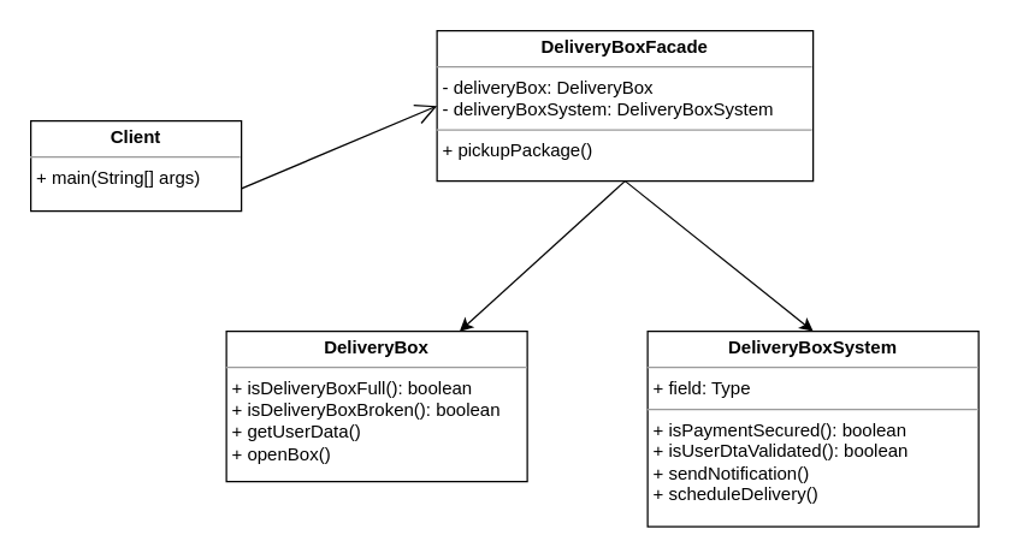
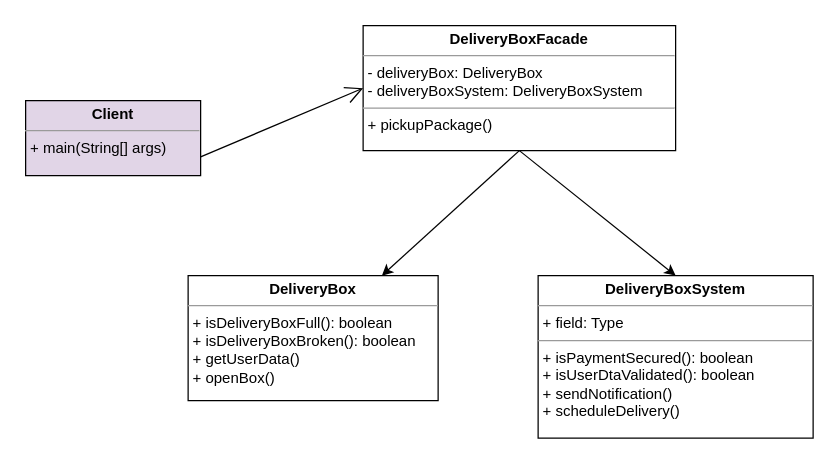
  <mxCell id="0" />
  <mxCell id="1" parent="0" />
  <mxCell id="2" value="&lt;p style=&quot;margin: 0px ; margin-top: 4px ; text-align: center&quot;&gt;&lt;b&gt;DeliveryBox&lt;/b&gt;&lt;/p&gt;&lt;hr size=&quot;1&quot;&gt;&lt;p style=&quot;margin: 0px ; margin-left: 4px&quot;&gt;&lt;/p&gt;&lt;p style=&quot;margin: 0px ; margin-left: 4px&quot;&gt;+ isDeliveryBoxFull(): boolean&lt;/p&gt;&lt;p style=&quot;margin: 0px ; margin-left: 4px&quot;&gt;+ isDeliveryBoxBroken(): boolean&lt;/p&gt;&lt;p style=&quot;margin: 0px ; margin-left: 4px&quot;&gt;+ getUserData()&lt;/p&gt;&lt;p style=&quot;margin: 0px ; margin-left: 4px&quot;&gt;+ openBox()&lt;/p&gt;" style="verticalAlign=top;align=left;overflow=fill;fontSize=12;fontFamily=Helvetica;html=1;" vertex="1" parent="1"><mxGeometry x="150" y="220" width="200" height="100" as="geometry" /></mxCell>
  <mxCell id="3" value="&lt;p style=&quot;margin: 0px ; margin-top: 4px ; text-align: center&quot;&gt;&lt;b&gt;DeliveryBoxSystem&lt;/b&gt;&lt;/p&gt;&lt;hr size=&quot;1&quot;&gt;&lt;p style=&quot;margin: 0px ; margin-left: 4px&quot;&gt;+ field: Type&lt;/p&gt;&lt;hr size=&quot;1&quot;&gt;&lt;p style=&quot;margin: 0px ; margin-left: 4px&quot;&gt;+ isPaymentSecured(): boolean&lt;/p&gt;&lt;p style=&quot;margin: 0px ; margin-left: 4px&quot;&gt;+ isUserDtaValidated(): boolean&lt;/p&gt;&lt;p style=&quot;margin: 0px ; margin-left: 4px&quot;&gt;+ sendNotification()&lt;/p&gt;&lt;p style=&quot;margin: 0px ; margin-left: 4px&quot;&gt;+ scheduleDelivery()&lt;/p&gt;" style="verticalAlign=top;align=left;overflow=fill;fontSize=12;fontFamily=Helvetica;html=1;" vertex="1" parent="1"><mxGeometry x="430" y="220" width="220" height="130" as="geometry" /></mxCell>
  <mxCell id="4" style="rounded=0;orthogonalLoop=1;jettySize=auto;html=1;exitX=0.5;exitY=1;exitDx=0;exitDy=0;" edge="1" parent="1" source="6" target="2"><mxGeometry relative="1" as="geometry" /></mxCell>
  <mxCell id="5" style="edgeStyle=none;rounded=0;orthogonalLoop=1;jettySize=auto;html=1;exitX=0.5;exitY=1;exitDx=0;exitDy=0;entryX=0.5;entryY=0;entryDx=0;entryDy=0;" edge="1" parent="1" source="6" target="3"><mxGeometry relative="1" as="geometry" /></mxCell>
  <mxCell id="6" value="&lt;p style=&quot;margin: 0px ; margin-top: 4px ; text-align: center&quot;&gt;&lt;b&gt;DeliveryBoxFacade&lt;/b&gt;&lt;/p&gt;&lt;hr size=&quot;1&quot;&gt;&lt;p style=&quot;margin: 0px ; margin-left: 4px&quot;&gt;- deliveryBox: DeliveryBox&lt;/p&gt;&lt;p style=&quot;margin: 0px ; margin-left: 4px&quot;&gt;- deliveryBoxSystem: DeliveryBoxSystem&lt;/p&gt;&lt;hr size=&quot;1&quot;&gt;&lt;p style=&quot;margin: 0px ; margin-left: 4px&quot;&gt;+ pickupPackage()&lt;/p&gt;&lt;p style=&quot;margin: 0px ; margin-left: 4px&quot;&gt;&lt;br&gt;&lt;/p&gt;" style="verticalAlign=top;align=left;overflow=fill;fontSize=12;fontFamily=Helvetica;html=1;" vertex="1" parent="1"><mxGeometry x="290" y="20" width="250" height="100" as="geometry" /></mxCell>
- <mxCell id="7" value="&lt;p style=&quot;margin: 0px ; margin-top: 4px ; text-align: center&quot;&gt;&lt;b&gt;Client&lt;/b&gt;&lt;/p&gt;&lt;hr size=&quot;1&quot;&gt;&lt;p style=&quot;margin: 0px ; margin-left: 4px&quot;&gt;&lt;/p&gt;&lt;p style=&quot;margin: 0px ; margin-left: 4px&quot;&gt;+ main(String[] args)&lt;/p&gt;" style="verticalAlign=top;align=left;overflow=fill;fontSize=12;fontFamily=Helvetica;html=1;" vertex="1" parent="1"><mxGeometry x="20" y="80" width="140" height="60" as="geometry" /></mxCell>
+ <mxCell id="7" value="&lt;p style=&quot;margin: 0px ; margin-top: 4px ; text-align: center&quot;&gt;&lt;b&gt;Client&lt;/b&gt;&lt;/p&gt;&lt;hr size=&quot;1&quot;&gt;&lt;p style=&quot;margin: 0px ; margin-left: 4px&quot;&gt;&lt;/p&gt;&lt;p style=&quot;margin: 0px ; margin-left: 4px&quot;&gt;+ main(String[] args)&lt;/p&gt;" style="verticalAlign=top;align=left;overflow=fill;fontSize=12;fontFamily=Helvetica;html=1;fillColor=#e1d5e7;" vertex="1" parent="1"><mxGeometry x="20" y="80" width="140" height="60" as="geometry" /></mxCell>
  <mxCell id="8" value="" style="endArrow=open;endFill=1;endSize=12;html=1;exitX=1;exitY=0.75;exitDx=0;exitDy=0;entryX=0;entryY=0.5;entryDx=0;entryDy=0;" edge="1" parent="1" source="7" target="6"><mxGeometry width="160" relative="1" as="geometry"><mxPoint x="220" y="160" as="sourcePoint" /><mxPoint x="380" y="160" as="targetPoint" /></mxGeometry></mxCell>
